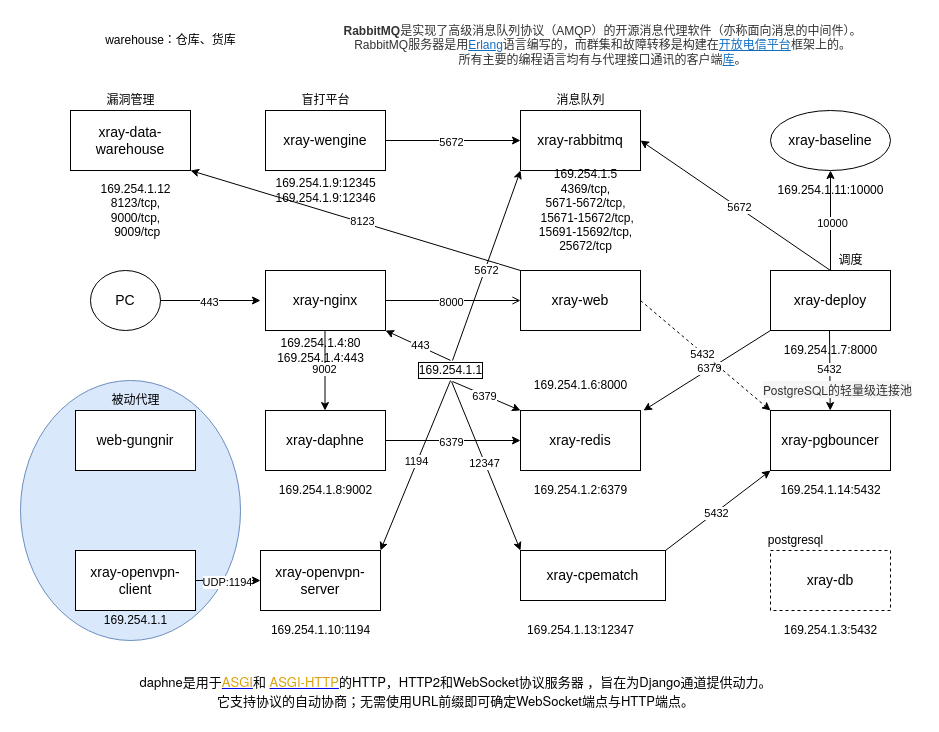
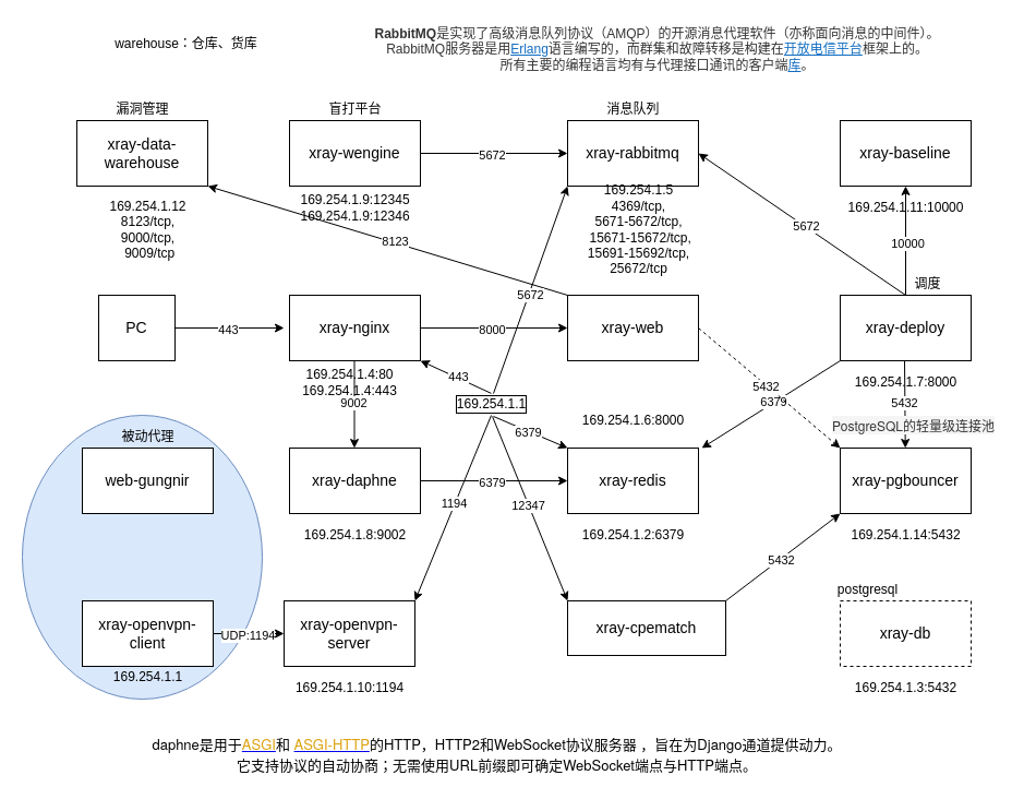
  <mxCell id="0" />
  <mxCell id="1" parent="0" />
  <mxCell id="2" value="" style="ellipse;whiteSpace=wrap;html=1;fillColor=#dae8fc;strokeColor=#6c8ebf;" vertex="1" parent="1"><mxGeometry x="20" y="380" width="220" height="260" as="geometry" /></mxCell>
  <mxCell id="3" value="&lt;font style=&quot;font-size: 14px&quot;&gt;xray-nginx&lt;/font&gt;" style="rounded=0;whiteSpace=wrap;html=1;" parent="1" vertex="1"><mxGeometry x="265" y="270" width="120" height="60" as="geometry" /></mxCell>
  <mxCell id="4" value="169.254.1.4:80&lt;br&gt;169.254.1.4:443" style="text;html=1;align=center;verticalAlign=middle;resizable=0;points=[];autosize=1;" parent="1" vertex="1"><mxGeometry x="270" y="335" width="100" height="30" as="geometry" /></mxCell>
  <mxCell id="5" value="&lt;font style=&quot;font-size: 14px&quot;&gt;xray-web&lt;/font&gt;" style="rounded=0;whiteSpace=wrap;html=1;" parent="1" vertex="1"><mxGeometry x="520" y="270" width="120" height="60" as="geometry" /></mxCell>
  <mxCell id="6" value="169.254.1.6:8000" style="text;html=1;align=center;verticalAlign=middle;resizable=0;points=[];autosize=1;" parent="1" vertex="1"><mxGeometry x="525" y="375" width="110" height="20" as="geometry" /></mxCell>
- <mxCell id="7" value="&lt;font style=&quot;font-size: 14px&quot;&gt;PC&lt;/font&gt;" style="ellipse;whiteSpace=wrap;html=1;" parent="1" vertex="1"><mxGeometry y="270" width="70" height="60" as="geometry" x="90" /></mxCell>
+ <mxCell id="7" value="&lt;font style=&quot;font-size: 14px&quot;&gt;PC&lt;/font&gt;" style="rounded=0;whiteSpace=wrap;html=1;" parent="1" vertex="1"><mxGeometry y="270" width="70" height="60" as="geometry" x="90" /></mxCell>
  <mxCell id="8" value="" style="endArrow=classic;html=1;exitX=1;exitY=0.5;exitDx=0;exitDy=0;" parent="1" source="7" edge="1"><mxGeometry width="50" height="50" relative="1" as="geometry"><mxPoint x="620" y="350" as="sourcePoint" /><mxPoint x="260" y="300" as="targetPoint" /></mxGeometry></mxCell>
  <mxCell id="9" value="443" style="edgeLabel;html=1;align=center;verticalAlign=middle;resizable=0;points=[];" parent="8" vertex="1" connectable="0"><mxGeometry x="-0.04" y="-1" relative="1" as="geometry"><mxPoint as="offset" /></mxGeometry></mxCell>
- <mxCell id="10" value="" style="endArrow=open;html=1;entryX=0;entryY=0.5;entryDx=0;entryDy=0;exitX=1;exitY=0.5;exitDx=0;exitDy=0;" parent="1" source="3" target="5" edge="1"><mxGeometry width="50" height="50" relative="1" as="geometry"><mxPoint x="390" y="300" as="sourcePoint" /><mxPoint x="270" y="310" as="targetPoint" /></mxGeometry></mxCell>
+ <mxCell id="10" value="" style="endArrow=classic;html=1;entryX=0;entryY=0.5;entryDx=0;entryDy=0;exitX=1;exitY=0.5;exitDx=0;exitDy=0;" parent="1" source="3" target="5" edge="1"><mxGeometry width="50" height="50" relative="1" as="geometry"><mxPoint x="390" y="300" as="sourcePoint" /><mxPoint x="270" y="310" as="targetPoint" /></mxGeometry></mxCell>
  <mxCell id="11" value="8000" style="edgeLabel;html=1;align=center;verticalAlign=middle;resizable=0;points=[];" parent="10" vertex="1" connectable="0"><mxGeometry x="-0.04" y="-1" relative="1" as="geometry"><mxPoint as="offset" /></mxGeometry></mxCell>
  <mxCell id="12" value="&lt;font style=&quot;font-size: 14px&quot;&gt;xray-db&lt;br&gt;&lt;/font&gt;" style="rounded=0;whiteSpace=wrap;html=1;dashed=1;" parent="1" vertex="1"><mxGeometry x="770" y="550" width="120" height="60" as="geometry" /></mxCell>
  <mxCell id="13" value="169.254.1.3:5432" style="text;html=1;align=center;verticalAlign=middle;resizable=0;points=[];autosize=1;" parent="1" vertex="1"><mxGeometry x="775" y="620" width="110" height="20" as="geometry" /></mxCell>
  <mxCell id="14" value="&lt;font style=&quot;font-size: 14px&quot;&gt;xray-rabbitmq&lt;/font&gt;" style="rounded=0;whiteSpace=wrap;html=1;" parent="1" vertex="1"><mxGeometry x="520" y="110" width="120" height="60" as="geometry" /></mxCell>
  <mxCell id="15" value="169.254.1.5&lt;br&gt;4369/tcp, &lt;br&gt;5671-5672/tcp,&lt;br&gt;&amp;nbsp;15671-15672/tcp, &lt;br&gt;15691-15692/tcp, &lt;br&gt;25672/tcp" style="text;html=1;align=center;verticalAlign=middle;resizable=0;points=[];autosize=1;" parent="1" vertex="1"><mxGeometry x="530" y="165" width="110" height="90" as="geometry" /></mxCell>
  <mxCell id="16" value="" style="endArrow=classic;html=1;exitX=0.5;exitY=0;exitDx=0;exitDy=0;entryX=1;entryY=0.5;entryDx=0;entryDy=0;" parent="1" source="21" target="14" edge="1"><mxGeometry width="50" height="50" relative="1" as="geometry"><mxPoint x="600" y="40" as="sourcePoint" /><mxPoint x="351" y="140" as="targetPoint" /></mxGeometry></mxCell>
  <mxCell id="17" value="5672" style="edgeLabel;html=1;align=center;verticalAlign=middle;resizable=0;points=[];" parent="16" vertex="1" connectable="0"><mxGeometry x="-0.04" y="-1" relative="1" as="geometry"><mxPoint as="offset" /></mxGeometry></mxCell>
  <mxCell id="18" value="&lt;font style=&quot;font-size: 12px&quot;&gt;&lt;span style=&quot;font-weight: 700 ; color: rgb(51 , 51 , 51) ; text-indent: 28px ; background-color: rgb(255 , 255 , 255)&quot;&gt;RabbitMQ&lt;/span&gt;&lt;span style=&quot;color: rgb(51 , 51 , 51) ; text-indent: 28px ; background-color: rgb(255 , 255 , 255)&quot;&gt;是实现了高级消息队列协议（AMQP）的开源消息代理软件（亦称面向消息的中间件）。&lt;br&gt;RabbitMQ服务器是用&lt;/span&gt;&lt;a target=&quot;_blank&quot; href=&quot;https://baike.baidu.com/item/Erlang&quot; style=&quot;color: rgb(19 , 110 , 194) ; text-indent: 28px ; background-color: rgb(255 , 255 , 255)&quot;&gt;Erlang&lt;/a&gt;&lt;span style=&quot;color: rgb(51 , 51 , 51) ; text-indent: 28px ; background-color: rgb(255 , 255 , 255)&quot;&gt;语言编写的，而群集和故障转移是构建在&lt;/span&gt;&lt;a target=&quot;_blank&quot; href=&quot;https://baike.baidu.com/item/%E5%BC%80%E6%94%BE%E7%94%B5%E4%BF%A1%E5%B9%B3%E5%8F%B0&quot; style=&quot;color: rgb(19 , 110 , 194) ; text-indent: 28px ; background-color: rgb(255 , 255 , 255)&quot;&gt;开放电信平台&lt;/a&gt;&lt;span style=&quot;color: rgb(51 , 51 , 51) ; text-indent: 28px ; background-color: rgb(255 , 255 , 255)&quot;&gt;框架上的。&lt;br&gt;所有主要的编程语言均有与代理接口通讯的客户端&lt;/span&gt;&lt;a target=&quot;_blank&quot; href=&quot;https://baike.baidu.com/item/%E5%BA%93&quot; style=&quot;color: rgb(19 , 110 , 194) ; text-indent: 28px ; background-color: rgb(255 , 255 , 255)&quot;&gt;库&lt;/a&gt;&lt;span style=&quot;color: rgb(51 , 51 , 51) ; text-indent: 28px ; background-color: rgb(255 , 255 , 255)&quot;&gt;。&lt;/span&gt;&lt;/font&gt;" style="text;html=1;align=center;verticalAlign=middle;resizable=0;points=[];autosize=1;" parent="1" vertex="1"><mxGeometry x="332" width="540" height="50" as="geometry" y="20" /></mxCell>
  <mxCell id="19" value="&lt;font style=&quot;font-size: 14px&quot;&gt;xray-redis&lt;/font&gt;" style="rounded=0;whiteSpace=wrap;html=1;" parent="1" vertex="1"><mxGeometry x="520" y="410" width="120" height="60" as="geometry" /></mxCell>
  <mxCell id="20" value="169.254.1.2:6379" style="text;html=1;align=center;verticalAlign=middle;resizable=0;points=[];autosize=1;" parent="1" vertex="1"><mxGeometry x="525" y="480" width="110" height="20" as="geometry" /></mxCell>
  <mxCell id="21" value="&lt;font style=&quot;font-size: 14px&quot;&gt;xray-deploy&lt;/font&gt;" style="rounded=0;whiteSpace=wrap;html=1;" parent="1" vertex="1"><mxGeometry x="770" y="270" width="120" height="60" as="geometry" /></mxCell>
  <mxCell id="22" value="169.254.1.7:8000" style="text;html=1;align=center;verticalAlign=middle;resizable=0;points=[];autosize=1;" parent="1" vertex="1"><mxGeometry x="775" y="340" width="110" height="20" as="geometry" /></mxCell>
  <mxCell id="23" value="" style="endArrow=classic;html=1;entryX=0;entryY=0;entryDx=0;entryDy=0;exitX=0.525;exitY=1.05;exitDx=0;exitDy=0;exitPerimeter=0;" parent="1" edge="1" target="19" source="58"><mxGeometry width="50" height="50" relative="1" as="geometry"><mxPoint x="450" y="375" as="sourcePoint" /><mxPoint x="564" y="335" as="targetPoint" /></mxGeometry></mxCell>
  <mxCell id="24" value="6379" style="edgeLabel;html=1;align=center;verticalAlign=middle;resizable=0;points=[];" parent="23" vertex="1" connectable="0"><mxGeometry x="-0.04" y="-1" relative="1" as="geometry"><mxPoint as="offset" /></mxGeometry></mxCell>
  <mxCell id="25" value="&lt;font&gt;&lt;span style=&quot;font-size: 14px&quot;&gt;xray-pgbouncer&lt;/span&gt;&lt;br&gt;&lt;/font&gt;" style="rounded=0;whiteSpace=wrap;html=1;" parent="1" vertex="1"><mxGeometry x="770" y="410" width="120" height="60" as="geometry" /></mxCell>
  <mxCell id="26" value="169.254.1.14:5432" style="text;html=1;align=center;verticalAlign=middle;resizable=0;points=[];autosize=1;" parent="1" vertex="1"><mxGeometry x="770" y="480" width="120" height="20" as="geometry" /></mxCell>
  <mxCell id="27" value="" style="endArrow=classic;html=1;" parent="1" target="25" edge="1"><mxGeometry width="50" height="50" relative="1" as="geometry"><mxPoint x="829" y="330" as="sourcePoint" /><mxPoint x="780" y="400" as="targetPoint" /></mxGeometry></mxCell>
  <mxCell id="28" value="5432" style="edgeLabel;html=1;align=center;verticalAlign=middle;resizable=0;points=[];" parent="27" vertex="1" connectable="0"><mxGeometry x="-0.04" y="-1" relative="1" as="geometry"><mxPoint as="offset" /></mxGeometry></mxCell>
  <mxCell id="29" value="" style="endArrow=classic;html=1;exitX=0;exitY=1;exitDx=0;exitDy=0;" parent="1" source="21" edge="1"><mxGeometry width="50" height="50" relative="1" as="geometry"><mxPoint x="590" y="340" as="sourcePoint" /><mxPoint x="643" y="410" as="targetPoint" /></mxGeometry></mxCell>
  <mxCell id="30" value="6379" style="edgeLabel;html=1;align=center;verticalAlign=middle;resizable=0;points=[];" parent="29" vertex="1" connectable="0"><mxGeometry x="-0.04" y="-1" relative="1" as="geometry"><mxPoint as="offset" /></mxGeometry></mxCell>
  <mxCell id="31" value="" style="endArrow=classic;html=1;entryX=0;entryY=1;entryDx=0;entryDy=0;exitX=1;exitY=0;exitDx=0;exitDy=0;" parent="1" source="45" target="25" edge="1"><mxGeometry width="50" height="50" relative="1" as="geometry"><mxPoint x="640" y="560" as="sourcePoint" /><mxPoint x="839.727" y="420" as="targetPoint" /></mxGeometry></mxCell>
  <mxCell id="32" value="5432" style="edgeLabel;html=1;align=center;verticalAlign=middle;resizable=0;points=[];" parent="31" vertex="1" connectable="0"><mxGeometry x="-0.04" y="-1" relative="1" as="geometry"><mxPoint as="offset" /></mxGeometry></mxCell>
  <mxCell id="33" value="&lt;font style=&quot;font-size: 14px&quot;&gt;xray-openvpn-server&lt;/font&gt;" style="rounded=0;whiteSpace=wrap;html=1;" parent="1" vertex="1"><mxGeometry x="260" y="550" width="120" height="60" as="geometry" /></mxCell>
  <mxCell id="34" value="169.254.1.10:1194" style="text;html=1;align=center;verticalAlign=middle;resizable=0;points=[];autosize=1;" parent="1" vertex="1"><mxGeometry x="265" y="620" width="110" height="20" as="geometry" /></mxCell>
  <mxCell id="35" value="&lt;font style=&quot;font-size: 14px&quot;&gt;xray-daphne&lt;/font&gt;" style="rounded=0;whiteSpace=wrap;html=1;" parent="1" vertex="1"><mxGeometry x="265" y="410" width="120" height="60" as="geometry" /></mxCell>
  <mxCell id="36" value="169.254.1.8:9002" style="text;html=1;align=center;verticalAlign=middle;resizable=0;points=[];autosize=1;" parent="1" vertex="1"><mxGeometry x="270" y="480" width="110" height="20" as="geometry" /></mxCell>
  <mxCell id="37" value="" style="endArrow=classic;html=1;entryX=0.5;entryY=0;entryDx=0;entryDy=0;" parent="1" edge="1"><mxGeometry width="50" height="50" relative="1" as="geometry"><mxPoint x="324.5" y="330" as="sourcePoint" /><mxPoint x="324.5" y="410" as="targetPoint" /></mxGeometry></mxCell>
  <mxCell id="38" value="9002" style="edgeLabel;html=1;align=center;verticalAlign=middle;resizable=0;points=[];" parent="37" vertex="1" connectable="0"><mxGeometry x="-0.04" y="-1" relative="1" as="geometry"><mxPoint as="offset" /></mxGeometry></mxCell>
  <mxCell id="39" value="" style="endArrow=classic;html=1;entryX=0;entryY=0.5;entryDx=0;entryDy=0;exitX=1;exitY=0.5;exitDx=0;exitDy=0;" parent="1" source="35" target="19" edge="1"><mxGeometry width="50" height="50" relative="1" as="geometry"><mxPoint x="414" y="510" as="sourcePoint" /><mxPoint x="535" y="470" as="targetPoint" /></mxGeometry></mxCell>
  <mxCell id="40" value="6379" style="edgeLabel;html=1;align=center;verticalAlign=middle;resizable=0;points=[];" parent="39" vertex="1" connectable="0"><mxGeometry x="-0.04" y="-1" relative="1" as="geometry"><mxPoint as="offset" /></mxGeometry></mxCell>
  <mxCell id="41" value="&lt;font style=&quot;font-size: 14px&quot;&gt;xray-wengine&lt;/font&gt;" style="rounded=0;whiteSpace=wrap;html=1;" parent="1" vertex="1"><mxGeometry x="265" y="110" width="120" height="60" as="geometry" /></mxCell>
  <mxCell id="42" value="169.254.1.9:12345&lt;br&gt;169.254.1.9:12346" style="text;html=1;align=center;verticalAlign=middle;resizable=0;points=[];autosize=1;" parent="1" vertex="1"><mxGeometry x="265" y="175" width="120" height="30" as="geometry" /></mxCell>
  <mxCell id="43" value="" style="endArrow=classic;html=1;exitX=1;exitY=0.5;exitDx=0;exitDy=0;entryX=0;entryY=0.5;entryDx=0;entryDy=0;" parent="1" source="41" target="14" edge="1"><mxGeometry width="50" height="50" relative="1" as="geometry"><mxPoint x="840" y="280" as="sourcePoint" /><mxPoint x="650" y="150" as="targetPoint" /></mxGeometry></mxCell>
  <mxCell id="44" value="5672" style="edgeLabel;html=1;align=center;verticalAlign=middle;resizable=0;points=[];" parent="43" vertex="1" connectable="0"><mxGeometry x="-0.04" y="-1" relative="1" as="geometry"><mxPoint as="offset" /></mxGeometry></mxCell>
  <mxCell id="45" value="&lt;font style=&quot;font-size: 14px&quot;&gt;xray-cpematch&lt;/font&gt;" style="rounded=0;whiteSpace=wrap;html=1;" parent="1" vertex="1"><mxGeometry x="520" y="550" width="145" height="50" as="geometry" /></mxCell>
- <mxCell id="46" value="169.254.1.13:12347" style="text;html=1;align=center;verticalAlign=middle;resizable=0;points=[];autosize=1;" parent="1" vertex="1"><mxGeometry x="520" y="620" width="120" height="20" as="geometry" /></mxCell>
- <mxCell id="47" value="&lt;font style=&quot;font-size: 14px&quot;&gt;xray-baseline&lt;/font&gt;" style="ellipse;whiteSpace=wrap;html=1;" parent="1" vertex="1"><mxGeometry x="770" y="110" width="120" height="60" as="geometry" /></mxCell>
+ <mxCell id="47" value="&lt;font style=&quot;font-size: 14px&quot;&gt;xray-baseline&lt;/font&gt;" style="rounded=0;whiteSpace=wrap;html=1;" parent="1" vertex="1"><mxGeometry x="770" y="110" width="120" height="60" as="geometry" /></mxCell>
  <mxCell id="48" value="169.254.1.11:10000" style="text;html=1;align=center;verticalAlign=middle;resizable=0;points=[];autosize=1;" parent="1" vertex="1"><mxGeometry x="770" y="180" width="120" height="20" as="geometry" /></mxCell>
  <mxCell id="49" value="" style="endArrow=classic;html=1;entryX=0.5;entryY=1;entryDx=0;entryDy=0;" parent="1" target="47" edge="1"><mxGeometry width="50" height="50" relative="1" as="geometry"><mxPoint x="830" y="270" as="sourcePoint" /><mxPoint x="650" y="150" as="targetPoint" /></mxGeometry></mxCell>
  <mxCell id="50" value="10000" style="edgeLabel;html=1;align=center;verticalAlign=middle;resizable=0;points=[];" parent="49" vertex="1" connectable="0"><mxGeometry x="-0.04" y="-1" relative="1" as="geometry"><mxPoint as="offset" /></mxGeometry></mxCell>
  <mxCell id="51" value="&lt;font style=&quot;font-size: 14px&quot;&gt;xray-data-warehouse&lt;/font&gt;" style="rounded=0;whiteSpace=wrap;html=1;" parent="1" vertex="1"><mxGeometry x="70" y="110" width="120" height="60" as="geometry" /></mxCell>
  <mxCell id="52" value="169.254.1.12&lt;br&gt;8123/tcp, &lt;br&gt;9000/tcp,&lt;br&gt;&amp;nbsp;9009/tcp" style="text;html=1;align=center;verticalAlign=middle;resizable=0;points=[];autosize=1;" parent="1" vertex="1"><mxGeometry y="180" width="90" height="60" as="geometry" x="90" /></mxCell>
  <mxCell id="53" value="&lt;font style=&quot;font-size: 14px&quot;&gt;xray-openvpn-client&lt;/font&gt;" style="rounded=0;whiteSpace=wrap;html=1;" vertex="1" parent="1"><mxGeometry x="75" y="550" width="120" height="60" as="geometry" /></mxCell>
  <mxCell id="54" value="&lt;font style=&quot;font-size: 14px&quot;&gt;web-gungnir&lt;/font&gt;" style="rounded=0;whiteSpace=wrap;html=1;" vertex="1" parent="1"><mxGeometry x="75" y="410" width="120" height="60" as="geometry" /></mxCell>
  <mxCell id="55" value="169.254.1.1" style="text;html=1;align=center;verticalAlign=middle;resizable=0;points=[];autosize=1;" vertex="1" parent="1"><mxGeometry x="95" y="610" width="80" height="20" as="geometry" /></mxCell>
  <mxCell id="56" value="" style="endArrow=classic;html=1;entryX=0;entryY=1;entryDx=0;entryDy=0;exitX=1;exitY=0.5;exitDx=0;exitDy=0;" edge="1" parent="1" source="53"><mxGeometry width="50" height="50" relative="1" as="geometry"><mxPoint x="139" y="620" as="sourcePoint" /><mxPoint x="260" y="580" as="targetPoint" /><Array as="points" /></mxGeometry></mxCell>
  <mxCell id="57" value="UDP:1194" style="edgeLabel;html=1;align=center;verticalAlign=middle;resizable=0;points=[];" vertex="1" connectable="0" parent="56"><mxGeometry x="-0.04" y="-1" relative="1" as="geometry"><mxPoint as="offset" /></mxGeometry></mxCell>
  <mxCell id="58" value="169.254.1.1" style="text;html=1;align=center;verticalAlign=middle;resizable=0;points=[];autosize=1;labelBorderColor=#000000;" vertex="1" parent="1"><mxGeometry x="410" y="360" width="80" height="20" as="geometry" /></mxCell>
  <mxCell id="59" value="" style="endArrow=classic;html=1;entryX=1;entryY=1;entryDx=0;entryDy=0;exitX=0.5;exitY=-0.005;exitDx=0;exitDy=0;exitPerimeter=0;" edge="1" parent="1" source="58" target="3"><mxGeometry width="50" height="50" relative="1" as="geometry"><mxPoint x="462" y="391" as="sourcePoint" /><mxPoint x="390" y="330" as="targetPoint" /></mxGeometry></mxCell>
  <mxCell id="60" value="443" style="edgeLabel;html=1;align=center;verticalAlign=middle;resizable=0;points=[];" vertex="1" connectable="0" parent="59"><mxGeometry x="-0.04" y="-1" relative="1" as="geometry"><mxPoint as="offset" /></mxGeometry></mxCell>
  <mxCell id="61" value="" style="endArrow=classic;html=1;exitX=1;exitY=0.5;exitDx=0;exitDy=0;entryX=0;entryY=0;entryDx=0;entryDy=0;dashed=1;" edge="1" parent="1" source="5" target="25"><mxGeometry width="50" height="50" relative="1" as="geometry"><mxPoint x="839" y="340" as="sourcePoint" /><mxPoint x="839.727" y="420" as="targetPoint" /></mxGeometry></mxCell>
  <mxCell id="62" value="5432" style="edgeLabel;html=1;align=center;verticalAlign=middle;resizable=0;points=[];" vertex="1" connectable="0" parent="61"><mxGeometry x="-0.04" y="-1" relative="1" as="geometry"><mxPoint as="offset" /></mxGeometry></mxCell>
  <mxCell id="63" value="" style="endArrow=classic;html=1;entryX=1;entryY=1;entryDx=0;entryDy=0;exitX=0;exitY=0;exitDx=0;exitDy=0;" edge="1" parent="1" source="5" target="51"><mxGeometry width="50" height="50" relative="1" as="geometry"><mxPoint x="395" y="310" as="sourcePoint" /><mxPoint x="530" y="310" as="targetPoint" /></mxGeometry></mxCell>
  <mxCell id="64" value="8123" style="edgeLabel;html=1;align=center;verticalAlign=middle;resizable=0;points=[];" vertex="1" connectable="0" parent="63"><mxGeometry x="-0.04" y="-1" relative="1" as="geometry"><mxPoint as="offset" /></mxGeometry></mxCell>
  <mxCell id="65" value="漏洞管理" style="text;html=1;align=center;verticalAlign=middle;resizable=0;points=[];autosize=1;" vertex="1" parent="1"><mxGeometry x="100" y="90" width="60" height="20" as="geometry" /></mxCell>
  <mxCell id="66" value="warehouse：仓库、货库" style="text;html=1;align=center;verticalAlign=middle;resizable=0;points=[];autosize=1;" vertex="1" parent="1"><mxGeometry x="95" y="30" width="150" height="20" as="geometry" /></mxCell>
  <mxCell id="67" value="盲打平台" style="text;html=1;align=center;verticalAlign=middle;resizable=0;points=[];autosize=1;" vertex="1" parent="1"><mxGeometry x="295" y="90" width="60" height="20" as="geometry" /></mxCell>
  <mxCell id="68" value="被动代理" style="text;html=1;align=center;verticalAlign=middle;resizable=0;points=[];autosize=1;" vertex="1" parent="1"><mxGeometry x="105" y="390" width="60" height="20" as="geometry" /></mxCell>
  <mxCell id="69" value="消息队列" style="text;html=1;align=center;verticalAlign=middle;resizable=0;points=[];autosize=1;" vertex="1" parent="1"><mxGeometry x="550" y="90" width="60" height="20" as="geometry" /></mxCell>
  <mxCell id="70" value="&lt;p class=&quot;p1&quot; style=&quot;margin: 0px ; font-stretch: normal ; font-size: 13px ; line-height: normal ; font-family: &amp;#34;helvetica neue&amp;#34;&quot;&gt;daphne是用于&lt;a href=&quot;https://github.com/django/asgiref/blob/main/specs/asgi.rst&quot;&gt;&lt;span class=&quot;s1&quot; style=&quot;color: rgb(220 , 161 , 13)&quot;&gt;ASGI&lt;/span&gt;&lt;/a&gt;和&amp;nbsp;&lt;a href=&quot;https://github.com/django/asgiref/blob/main/specs/www.rst&quot;&gt;&lt;span class=&quot;s1&quot; style=&quot;color: rgb(220 , 161 , 13)&quot;&gt;ASGI-HTTP&lt;/span&gt;&lt;/a&gt;的HTTP，HTTP2和WebSocket协议服务器&amp;nbsp;，旨在为Django通道提供动力。&lt;/p&gt;&lt;p class=&quot;p2&quot; style=&quot;margin: 0px ; font-stretch: normal ; font-size: 13px ; line-height: normal ; font-family: &amp;#34;pingfang sc&amp;#34;&quot;&gt;它支持协议的自动协商；无需使用&lt;span class=&quot;s2&quot; style=&quot;font-stretch: normal ; line-height: normal ; font-family: &amp;#34;helvetica neue&amp;#34;&quot;&gt;URL&lt;/span&gt;前缀即可确定&lt;span class=&quot;s2&quot; style=&quot;font-stretch: normal ; line-height: normal ; font-family: &amp;#34;helvetica neue&amp;#34;&quot;&gt;WebSocket&lt;/span&gt;端点与&lt;span class=&quot;s2&quot; style=&quot;font-stretch: normal ; line-height: normal ; font-family: &amp;#34;helvetica neue&amp;#34;&quot;&gt;HTTP&lt;/span&gt;端点。&lt;/p&gt;" style="text;html=1;align=center;verticalAlign=middle;resizable=0;points=[];autosize=1;" vertex="1" parent="1"><mxGeometry x="135" y="670" width="640" height="40" as="geometry" /></mxCell>
  <mxCell id="71" value="" style="endArrow=classic;html=1;entryX=0;entryY=1;entryDx=0;entryDy=0;exitX=0.525;exitY=0;exitDx=0;exitDy=0;exitPerimeter=0;" edge="1" parent="1" source="58" target="14"><mxGeometry width="50" height="50" relative="1" as="geometry"><mxPoint x="460" y="369.9" as="sourcePoint" /><mxPoint x="395" y="340" as="targetPoint" /></mxGeometry></mxCell>
  <mxCell id="72" value="5672" style="edgeLabel;html=1;align=center;verticalAlign=middle;resizable=0;points=[];" vertex="1" connectable="0" parent="71"><mxGeometry x="-0.04" y="-1" relative="1" as="geometry"><mxPoint as="offset" /></mxGeometry></mxCell>
  <mxCell id="73" value="" style="endArrow=classic;html=1;entryX=0;entryY=0;entryDx=0;entryDy=0;exitX=0.513;exitY=1.05;exitDx=0;exitDy=0;exitPerimeter=0;" edge="1" parent="1" source="58" target="45"><mxGeometry width="50" height="50" relative="1" as="geometry"><mxPoint x="395" y="450" as="sourcePoint" /><mxPoint x="530" y="450" as="targetPoint" /></mxGeometry></mxCell>
  <mxCell id="74" value="12347" style="edgeLabel;html=1;align=center;verticalAlign=middle;resizable=0;points=[];" vertex="1" connectable="0" parent="73"><mxGeometry x="-0.04" y="-1" relative="1" as="geometry"><mxPoint as="offset" /></mxGeometry></mxCell>
  <mxCell id="75" value="&lt;span style=&quot;color: rgb(51 , 51 , 51) ; font-family: &amp;#34;helvetica neue&amp;#34; , &amp;#34;helvetica&amp;#34; , &amp;#34;arial&amp;#34; , sans-serif ; background-color: rgb(245 , 245 , 245)&quot;&gt;PostgreSQL的轻量级连接池&lt;/span&gt;" style="text;html=1;align=center;verticalAlign=middle;resizable=0;points=[];autosize=1;" vertex="1" parent="1"><mxGeometry x="757" y="380" width="160" height="20" as="geometry" /></mxCell>
  <mxCell id="76" value="postgresql" style="text;html=1;align=center;verticalAlign=middle;resizable=0;points=[];autosize=1;" vertex="1" parent="1"><mxGeometry x="760" y="530" width="70" height="20" as="geometry" /></mxCell>
  <mxCell id="77" value="" style="endArrow=classic;html=1;entryX=1;entryY=0;entryDx=0;entryDy=0;" edge="1" parent="1" target="33"><mxGeometry width="50" height="50" relative="1" as="geometry"><mxPoint x="450" y="380" as="sourcePoint" /><mxPoint x="530" y="560" as="targetPoint" /></mxGeometry></mxCell>
  <mxCell id="78" value="1194" style="edgeLabel;html=1;align=center;verticalAlign=middle;resizable=0;points=[];" vertex="1" connectable="0" parent="77"><mxGeometry x="-0.04" y="-1" relative="1" as="geometry"><mxPoint as="offset" /></mxGeometry></mxCell>
  <mxCell id="79" value="调度" style="text;html=1;align=center;verticalAlign=middle;resizable=0;points=[];autosize=1;" vertex="1" parent="1"><mxGeometry x="830" y="250" width="40" height="20" as="geometry" /></mxCell>
